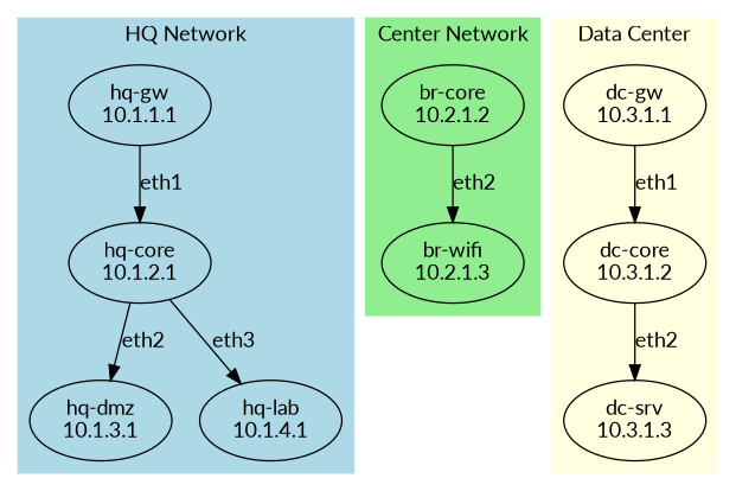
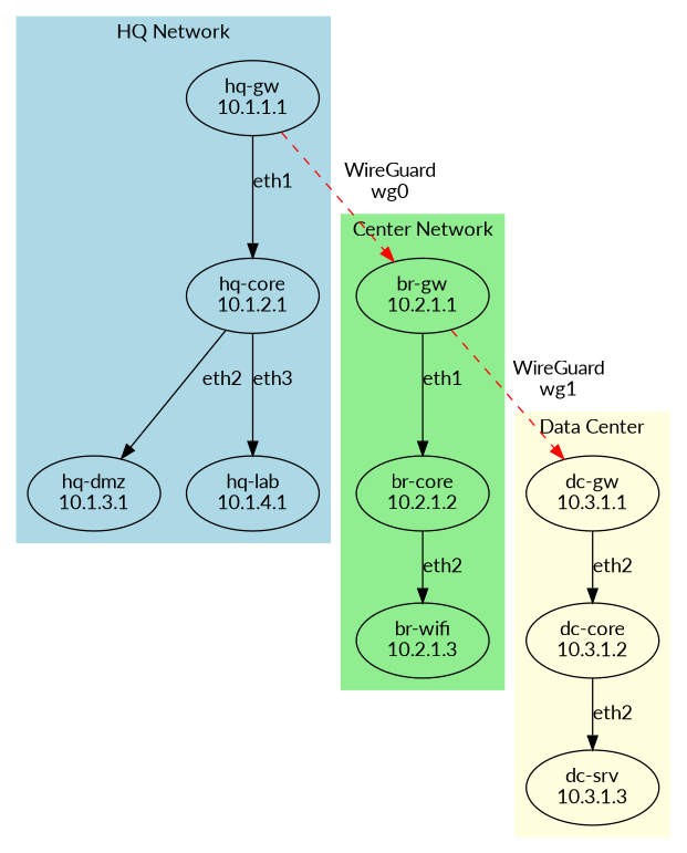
  digraph {
    compound=true
    fontname=Lato
    rankdir=TB
    node [fontname=Lato]
    edge [fontname=Lato]
    n1 [label="hq-gw\n10.1.1.1"]
    n2 [label="hq-core\n10.1.2.1"]
    n3 [label="hq-dmz\n10.1.3.1"]
    n4 [label="hq-lab\n10.1.4.1"]
+   n5 [label="br-gw\n10.2.1.1"]
    n6 [label="br-core\n10.2.1.2"]
    n7 [label="br-wifi\n10.2.1.3"]
    n8 [label="dc-gw\n10.3.1.1"]
    n9 [label="dc-core\n10.3.1.2"]
    n10 [label="dc-srv\n10.3.1.3"]
    subgraph cluster_1 {
      color=lightblue
      label="HQ Network"
      style=filled
      n1
      n2
      n3
      n4
    }
    subgraph cluster_2 {
      color=lightgreen
      label="Center Network"
      style=filled
+     n5
      n6
      n7
    }
    subgraph cluster_3 {
      color=lightyellow
      label="Data Center"
      style=filled
      n8
      n9
      n10
    }
    n1 -> n2 [label=eth1]
+   n1 -> n5 [color=red label="WireGuard\nwg0" style=dashed]
    n2 -> n3 [label=eth2]
    n2 -> n4 [label=eth3]
+   n5 -> n6 [label=eth1]
+   n5 -> n8 [color=red label="WireGuard\nwg1" style=dashed]
    n6 -> n7 [label=eth2]
-   n8 -> n9 [label=eth1]
+   n8 -> n9 [label=eth2]
    n9 -> n10 [label=eth2]
  }
